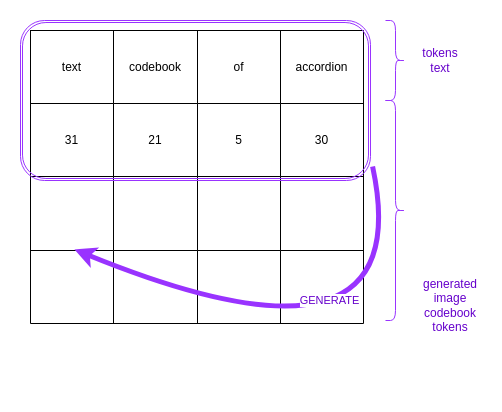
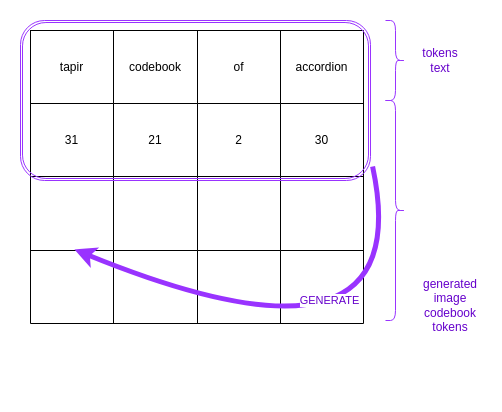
  <mxCell id="0" />
  <mxCell id="1" parent="0" />
  <mxCell id="2" value="" style="shape=table;html=1;whiteSpace=wrap;startSize=0;container=1;collapsible=0;childLayout=tableLayout;" vertex="1" parent="1"><mxGeometry x="30" y="30" width="333" height="293" as="geometry" /></mxCell>
  <mxCell id="3" value="" style="shape=tableRow;horizontal=0;startSize=0;swimlaneHead=0;swimlaneBody=0;top=0;left=0;bottom=0;right=0;collapsible=0;dropTarget=0;fillColor=none;points=[[0,0.5],[1,0.5]];portConstraint=eastwest;" vertex="1" parent="2"><mxGeometry width="333" height="73" as="geometry" /></mxCell>
- <mxCell id="4" value="text" style="shape=partialRectangle;html=1;whiteSpace=wrap;connectable=0;fillColor=none;top=0;left=0;bottom=0;right=0;overflow=hidden;" vertex="1" parent="3"><mxGeometry width="83" height="73" as="geometry"><mxRectangle width="83" height="73" as="alternateBounds" /></mxGeometry></mxCell>
+ <mxCell id="4" value="tapir" style="shape=partialRectangle;html=1;whiteSpace=wrap;connectable=0;fillColor=none;top=0;left=0;bottom=0;right=0;overflow=hidden;" vertex="1" parent="3"><mxGeometry width="83" height="73" as="geometry"><mxRectangle width="83" height="73" as="alternateBounds" /></mxGeometry></mxCell>
  <mxCell id="5" value="codebook" style="shape=partialRectangle;html=1;whiteSpace=wrap;connectable=0;fillColor=none;top=0;left=0;bottom=0;right=0;overflow=hidden;" vertex="1" parent="3"><mxGeometry x="83" width="84" height="73" as="geometry"><mxRectangle width="84" height="73" as="alternateBounds" /></mxGeometry></mxCell>
  <mxCell id="6" value="of" style="shape=partialRectangle;html=1;whiteSpace=wrap;connectable=0;fillColor=none;top=0;left=0;bottom=0;right=0;overflow=hidden;" vertex="1" parent="3"><mxGeometry x="167" width="83" height="73" as="geometry"><mxRectangle width="83" height="73" as="alternateBounds" /></mxGeometry></mxCell>
  <mxCell id="7" value="accordion" style="shape=partialRectangle;html=1;whiteSpace=wrap;connectable=0;fillColor=none;top=0;left=0;bottom=0;right=0;overflow=hidden;" vertex="1" parent="3"><mxGeometry x="250" width="83" height="73" as="geometry"><mxRectangle width="83" height="73" as="alternateBounds" /></mxGeometry></mxCell>
  <mxCell id="8" style="shape=tableRow;horizontal=0;startSize=0;swimlaneHead=0;swimlaneBody=0;top=0;left=0;bottom=0;right=0;collapsible=0;dropTarget=0;fillColor=none;points=[[0,0.5],[1,0.5]];portConstraint=eastwest;" vertex="1" parent="2"><mxGeometry y="73" width="333" height="73" as="geometry" /></mxCell>
  <mxCell id="9" value="31" style="shape=partialRectangle;html=1;whiteSpace=wrap;connectable=0;fillColor=none;top=0;left=0;bottom=0;right=0;overflow=hidden;" vertex="1" parent="8"><mxGeometry width="83" height="73" as="geometry"><mxRectangle width="83" height="73" as="alternateBounds" /></mxGeometry></mxCell>
  <mxCell id="10" value="21" style="shape=partialRectangle;html=1;whiteSpace=wrap;connectable=0;fillColor=none;top=0;left=0;bottom=0;right=0;overflow=hidden;" vertex="1" parent="8"><mxGeometry x="83" width="84" height="73" as="geometry"><mxRectangle width="84" height="73" as="alternateBounds" /></mxGeometry></mxCell>
- <mxCell id="11" value="5" style="shape=partialRectangle;html=1;whiteSpace=wrap;connectable=0;fillColor=none;top=0;left=0;bottom=0;right=0;overflow=hidden;" vertex="1" parent="8"><mxGeometry x="167" width="83" height="73" as="geometry"><mxRectangle width="83" height="73" as="alternateBounds" /></mxGeometry></mxCell>
+ <mxCell id="11" value="2" style="shape=partialRectangle;html=1;whiteSpace=wrap;connectable=0;fillColor=none;top=0;left=0;bottom=0;right=0;overflow=hidden;" vertex="1" parent="8"><mxGeometry x="167" width="83" height="73" as="geometry"><mxRectangle width="83" height="73" as="alternateBounds" /></mxGeometry></mxCell>
  <mxCell id="12" value="30" style="shape=partialRectangle;html=1;whiteSpace=wrap;connectable=0;fillColor=none;top=0;left=0;bottom=0;right=0;overflow=hidden;" vertex="1" parent="8"><mxGeometry x="250" width="83" height="73" as="geometry"><mxRectangle width="83" height="73" as="alternateBounds" /></mxGeometry></mxCell>
  <mxCell id="13" value="" style="shape=tableRow;horizontal=0;startSize=0;swimlaneHead=0;swimlaneBody=0;top=0;left=0;bottom=0;right=0;collapsible=0;dropTarget=0;fillColor=none;points=[[0,0.5],[1,0.5]];portConstraint=eastwest;" vertex="1" parent="2"><mxGeometry y="146" width="333" height="74" as="geometry" /></mxCell>
  <mxCell id="14" value="" style="shape=partialRectangle;html=1;whiteSpace=wrap;connectable=0;fillColor=none;top=0;left=0;bottom=0;right=0;overflow=hidden;" vertex="1" parent="13"><mxGeometry width="83" height="74" as="geometry"><mxRectangle width="83" height="74" as="alternateBounds" /></mxGeometry></mxCell>
  <mxCell id="15" value="" style="shape=partialRectangle;html=1;whiteSpace=wrap;connectable=0;fillColor=none;top=0;left=0;bottom=0;right=0;overflow=hidden;" vertex="1" parent="13"><mxGeometry x="83" width="84" height="74" as="geometry"><mxRectangle width="84" height="74" as="alternateBounds" /></mxGeometry></mxCell>
  <mxCell id="16" value="" style="shape=partialRectangle;html=1;whiteSpace=wrap;connectable=0;fillColor=none;top=0;left=0;bottom=0;right=0;overflow=hidden;" vertex="1" parent="13"><mxGeometry x="167" width="83" height="74" as="geometry"><mxRectangle width="83" height="74" as="alternateBounds" /></mxGeometry></mxCell>
  <mxCell id="17" style="shape=partialRectangle;html=1;whiteSpace=wrap;connectable=0;fillColor=none;top=0;left=0;bottom=0;right=0;overflow=hidden;" vertex="1" parent="13"><mxGeometry x="250" width="83" height="74" as="geometry"><mxRectangle width="83" height="74" as="alternateBounds" /></mxGeometry></mxCell>
  <mxCell id="18" value="" style="shape=tableRow;horizontal=0;startSize=0;swimlaneHead=0;swimlaneBody=0;top=0;left=0;bottom=0;right=0;collapsible=0;dropTarget=0;fillColor=none;points=[[0,0.5],[1,0.5]];portConstraint=eastwest;" vertex="1" parent="2"><mxGeometry y="220" width="333" height="73" as="geometry" /></mxCell>
  <mxCell id="19" value="" style="shape=partialRectangle;html=1;whiteSpace=wrap;connectable=0;fillColor=none;top=0;left=0;bottom=0;right=0;overflow=hidden;" vertex="1" parent="18"><mxGeometry width="83" height="73" as="geometry"><mxRectangle width="83" height="73" as="alternateBounds" /></mxGeometry></mxCell>
  <mxCell id="20" value="" style="shape=partialRectangle;html=1;whiteSpace=wrap;connectable=0;fillColor=none;top=0;left=0;bottom=0;right=0;overflow=hidden;" vertex="1" parent="18"><mxGeometry x="83" width="84" height="73" as="geometry"><mxRectangle width="84" height="73" as="alternateBounds" /></mxGeometry></mxCell>
  <mxCell id="21" value="" style="shape=partialRectangle;html=1;whiteSpace=wrap;connectable=0;fillColor=none;top=0;left=0;bottom=0;right=0;overflow=hidden;pointerEvents=1;" vertex="1" parent="18"><mxGeometry x="167" width="83" height="73" as="geometry"><mxRectangle width="83" height="73" as="alternateBounds" /></mxGeometry></mxCell>
  <mxCell id="22" style="shape=partialRectangle;html=1;whiteSpace=wrap;connectable=0;fillColor=none;top=0;left=0;bottom=0;right=0;overflow=hidden;pointerEvents=1;" vertex="1" parent="18"><mxGeometry x="250" width="83" height="73" as="geometry"><mxRectangle width="83" height="73" as="alternateBounds" /></mxGeometry></mxCell>
  <mxCell id="23" value="" style="shape=ext;double=1;rounded=1;whiteSpace=wrap;html=1;fillColor=none;strokeColor=#9933FF;" vertex="1" parent="1"><mxGeometry x="20" y="20" width="350" height="160" as="geometry" /></mxCell>
  <mxCell id="24" value="" style="endArrow=classic;html=1;exitX=1.006;exitY=0.913;exitDx=0;exitDy=0;exitPerimeter=0;strokeColor=#9933FF;curved=1;entryX=0.132;entryY=-0.014;entryDx=0;entryDy=0;entryPerimeter=0;strokeWidth=5;" edge="1" parent="1" source="23" target="18"><mxGeometry width="50" height="50" relative="1" as="geometry"><mxPoint x="370" y="500" as="sourcePoint" /><mxPoint x="200" y="530" as="targetPoint" /><Array as="points"><mxPoint x="420" y="390" /></Array></mxGeometry></mxCell>
  <mxCell id="25" value="&lt;font color=&quot;#6600cc&quot;&gt;GENERATE&lt;/font&gt;" style="edgeLabel;html=1;align=center;verticalAlign=middle;resizable=0;points=[];" vertex="1" connectable="0" parent="24"><mxGeometry x="0.155" y="-49" relative="1" as="geometry"><mxPoint as="offset" /></mxGeometry></mxCell>
  <mxCell id="26" value="&amp;nbsp;&amp;nbsp;" style="shape=curlyBracket;whiteSpace=wrap;html=1;rounded=1;flipH=1;fontColor=#6600CC;strokeColor=#9933FF;fillColor=none;" vertex="1" parent="1"><mxGeometry x="385" y="20" width="20" height="80" as="geometry" /></mxCell>
  <mxCell id="27" value="tokens text" style="text;html=1;strokeColor=none;fillColor=none;align=center;verticalAlign=middle;whiteSpace=wrap;rounded=0;fontColor=#6600CC;" vertex="1" parent="1"><mxGeometry x="410" y="45" width="60" height="30" as="geometry" /></mxCell>
  <mxCell id="28" value="&amp;nbsp;&amp;nbsp;" style="shape=curlyBracket;whiteSpace=wrap;html=1;rounded=1;flipH=1;fontColor=#6600CC;strokeColor=#9933FF;fillColor=none;" vertex="1" parent="1"><mxGeometry x="385" y="100" width="20" height="220" as="geometry" /></mxCell>
  <mxCell id="29" value="generated image codebook tokens" style="text;html=1;strokeColor=none;fillColor=none;align=center;verticalAlign=middle;whiteSpace=wrap;rounded=0;fontColor=#6600CC;" vertex="1" parent="1"><mxGeometry x="420" y="290" width="60" height="30" as="geometry" /></mxCell>
